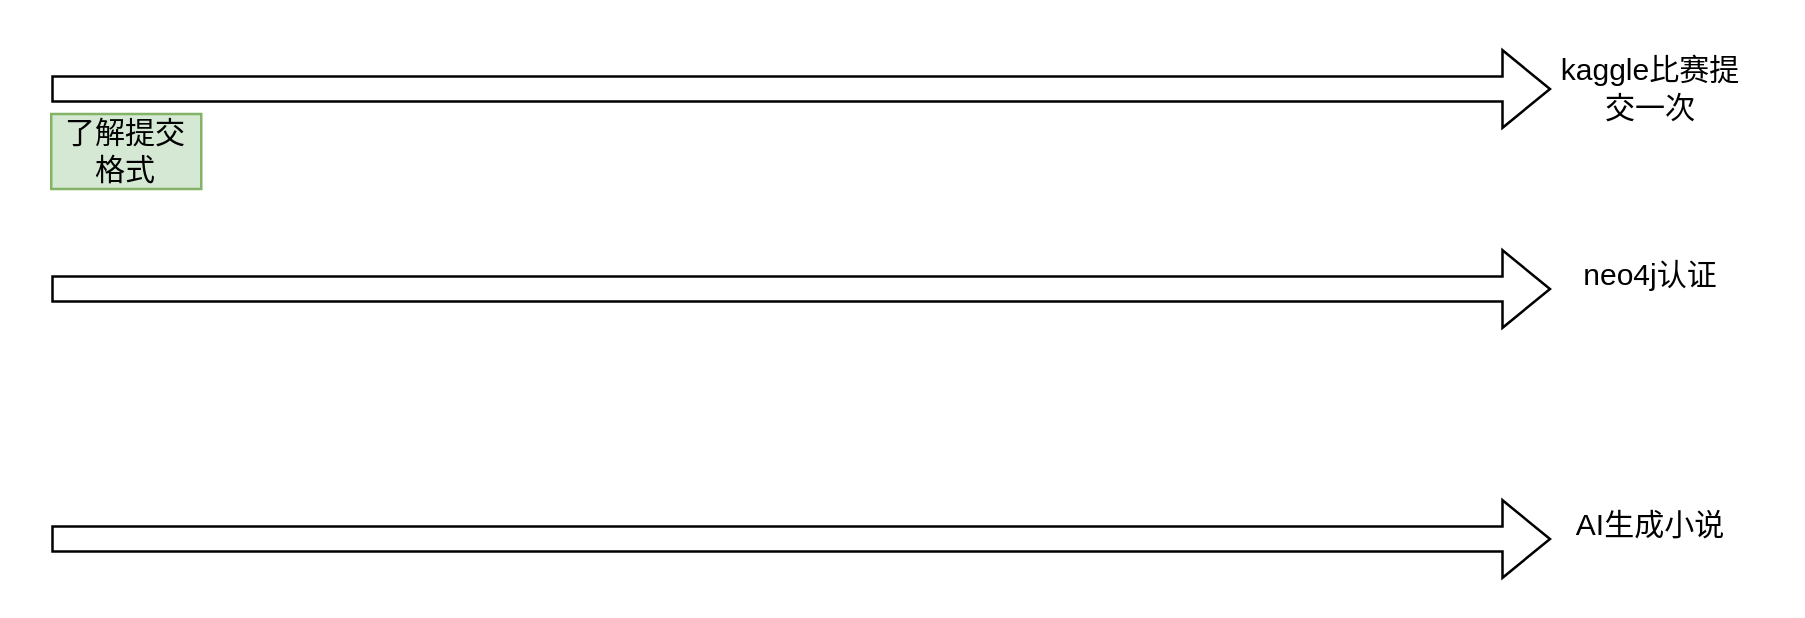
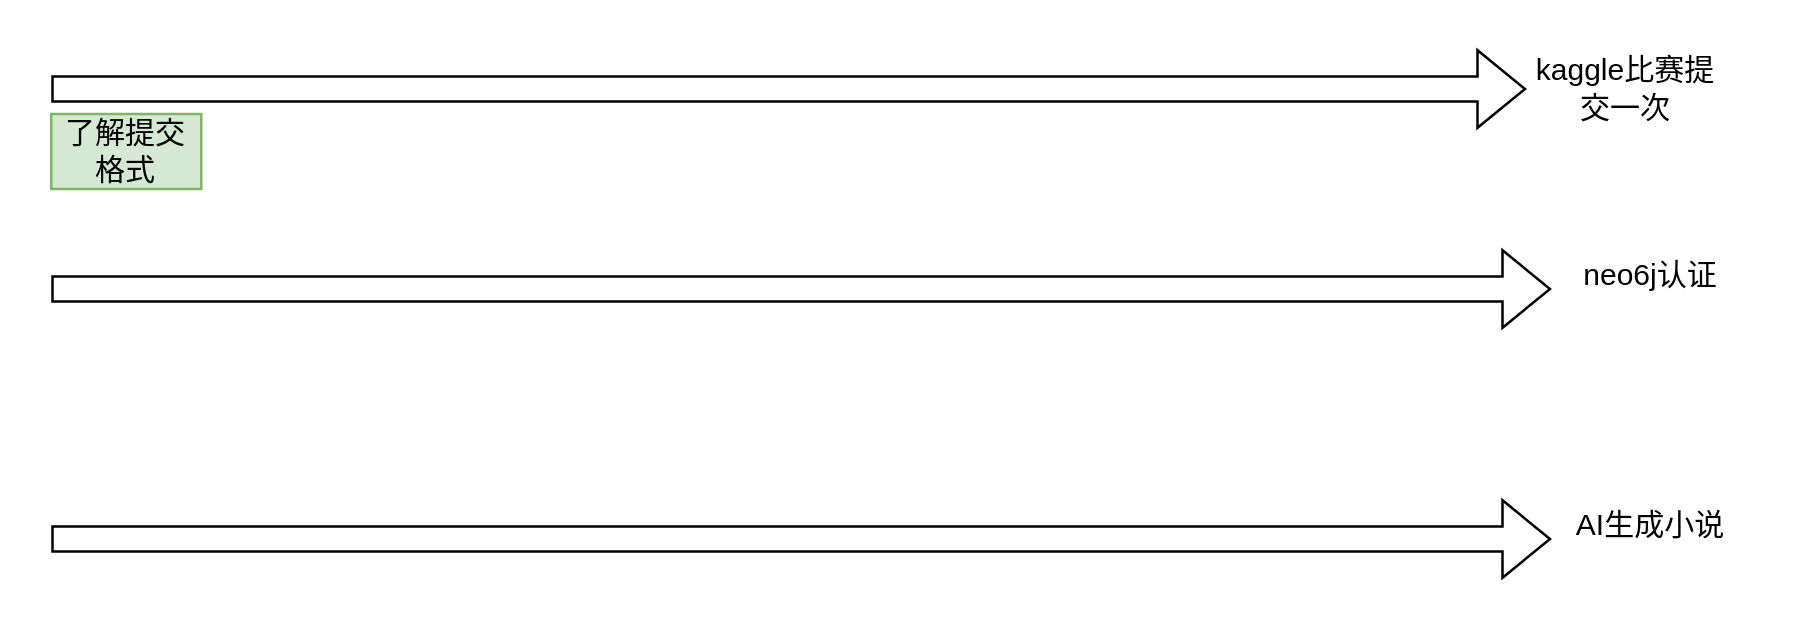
  <mxCell id="0" />
  <mxCell id="1" parent="0" />
  <mxCell id="2" value="" style="shape=flexArrow;endArrow=classic;html=1;rounded=0;" parent="1" target="3" edge="1"><mxGeometry width="50" height="50" relative="1" as="geometry"><mxPoint x="20" y="35" as="sourcePoint" /><mxPoint x="650" y="35" as="targetPoint" /></mxGeometry></mxCell>
- <mxCell id="3" value="kaggle比赛提交一次" style="text;html=1;strokeColor=none;fillColor=none;align=center;verticalAlign=middle;whiteSpace=wrap;rounded=0;" parent="1" vertex="1"><mxGeometry x="620" y="20" width="80" height="30" as="geometry" /></mxCell>
+ <mxCell id="3" value="kaggle比赛提交一次" style="text;html=1;strokeColor=none;fillColor=none;align=center;verticalAlign=middle;whiteSpace=wrap;rounded=0;" parent="1" vertex="1"><mxGeometry x="610" y="20" width="80" height="30" as="geometry" /></mxCell>
  <mxCell id="4" value="了解提交格式" style="text;html=1;strokeColor=#82b366;fillColor=#d5e8d4;align=center;verticalAlign=middle;whiteSpace=wrap;rounded=0;" parent="1" vertex="1"><mxGeometry x="20" y="45" width="60" height="30" as="geometry" /></mxCell>
  <mxCell id="5" value="" style="shape=flexArrow;endArrow=classic;html=1;rounded=0;" edge="1" parent="1"><mxGeometry width="50" height="50" relative="1" as="geometry"><mxPoint x="20" y="115" as="sourcePoint" /><mxPoint x="620" y="115" as="targetPoint" /></mxGeometry></mxCell>
- <mxCell id="6" value="neo4j认证" style="text;html=1;strokeColor=none;fillColor=none;align=center;verticalAlign=middle;whiteSpace=wrap;rounded=0;" vertex="1" parent="1"><mxGeometry x="620" y="95" width="80" height="30" as="geometry" /></mxCell>
+ <mxCell id="6" value="neo6j认证" style="text;html=1;strokeColor=none;fillColor=none;align=center;verticalAlign=middle;whiteSpace=wrap;rounded=0;" vertex="1" parent="1"><mxGeometry x="620" y="95" width="80" height="30" as="geometry" /></mxCell>
  <mxCell id="7" value="" style="shape=flexArrow;endArrow=classic;html=1;rounded=0;" edge="1" parent="1"><mxGeometry width="50" height="50" relative="1" as="geometry"><mxPoint x="20" y="215" as="sourcePoint" /><mxPoint x="620" y="215" as="targetPoint" /></mxGeometry></mxCell>
  <mxCell id="8" value="AI生成小说" style="text;html=1;strokeColor=none;fillColor=none;align=center;verticalAlign=middle;whiteSpace=wrap;rounded=0;" vertex="1" parent="1"><mxGeometry x="620" y="195" width="80" height="30" as="geometry" /></mxCell>
